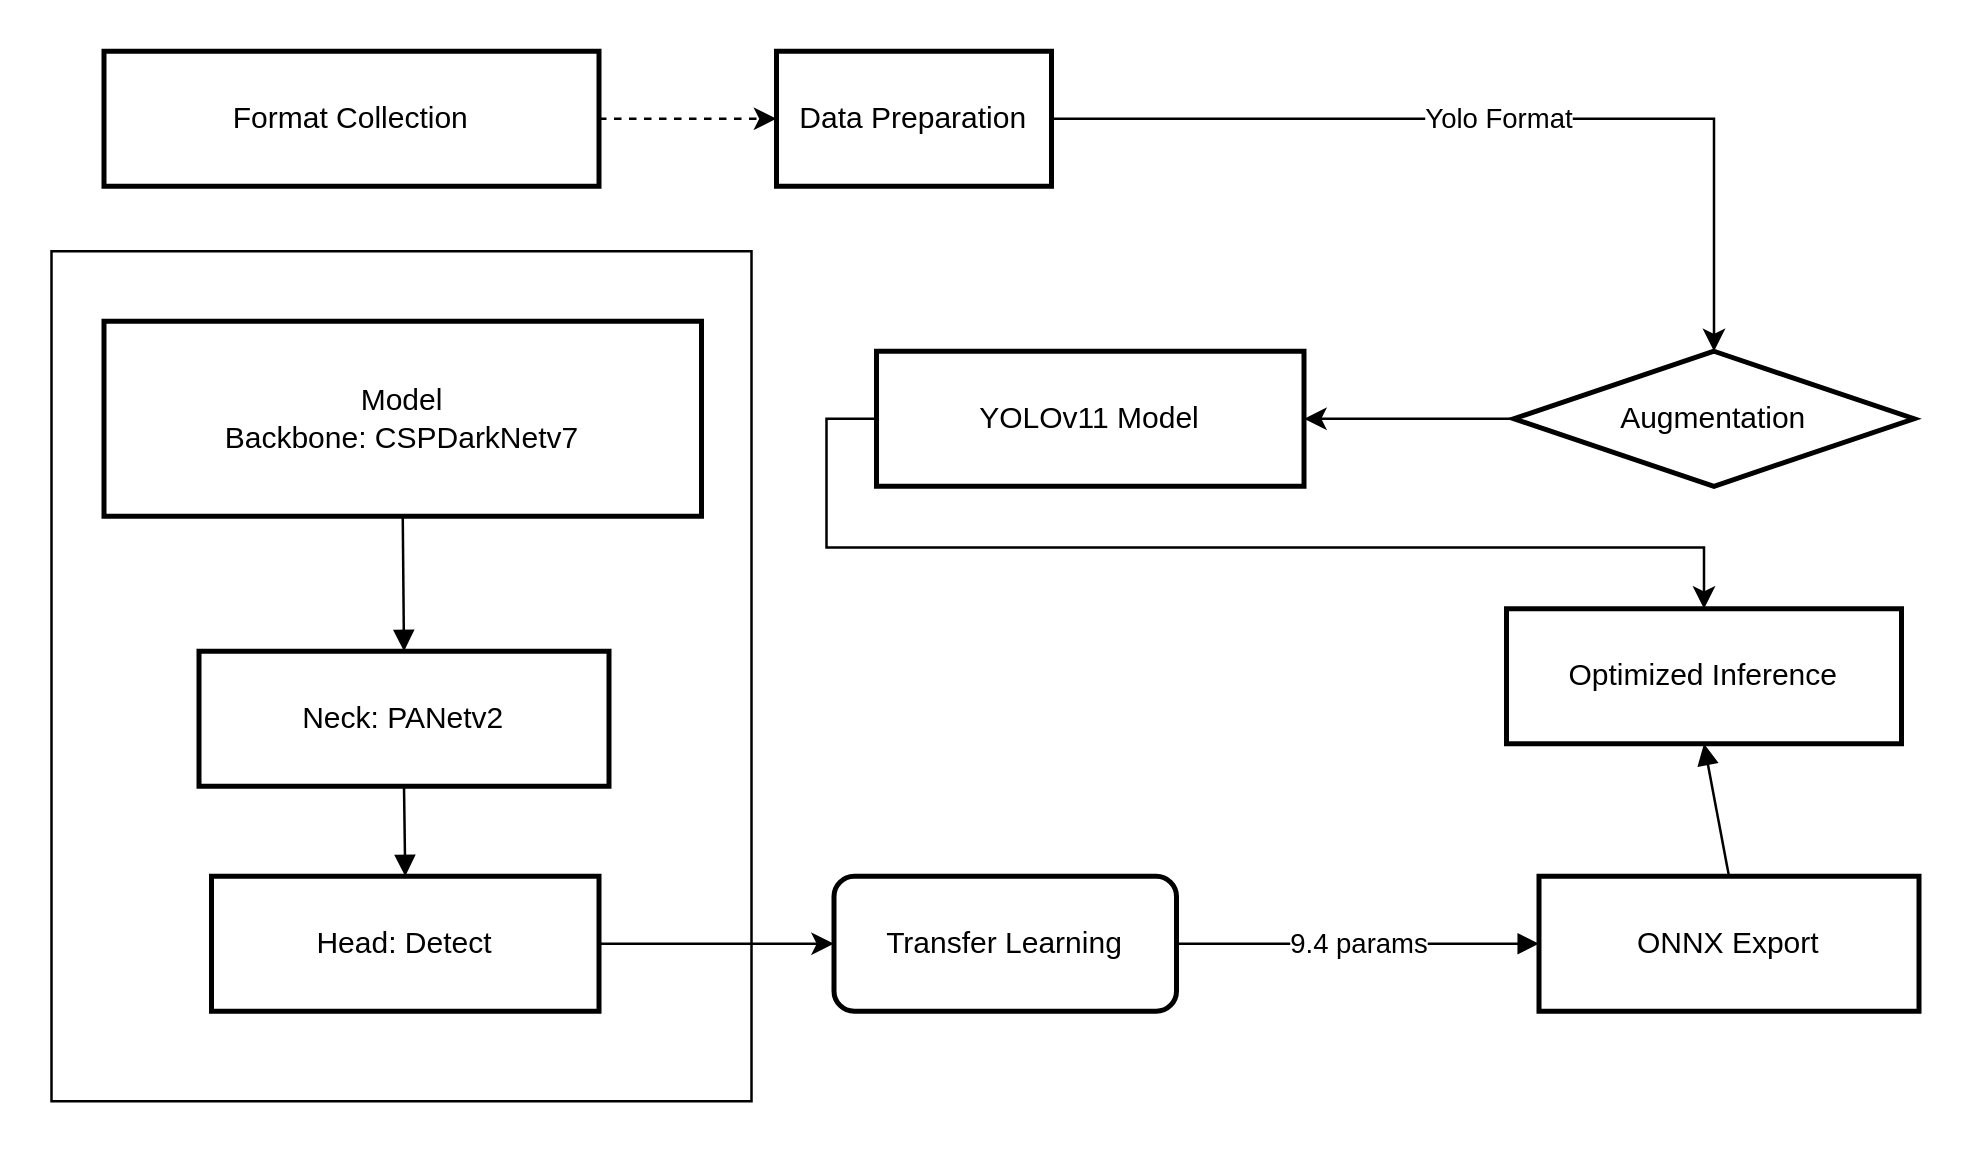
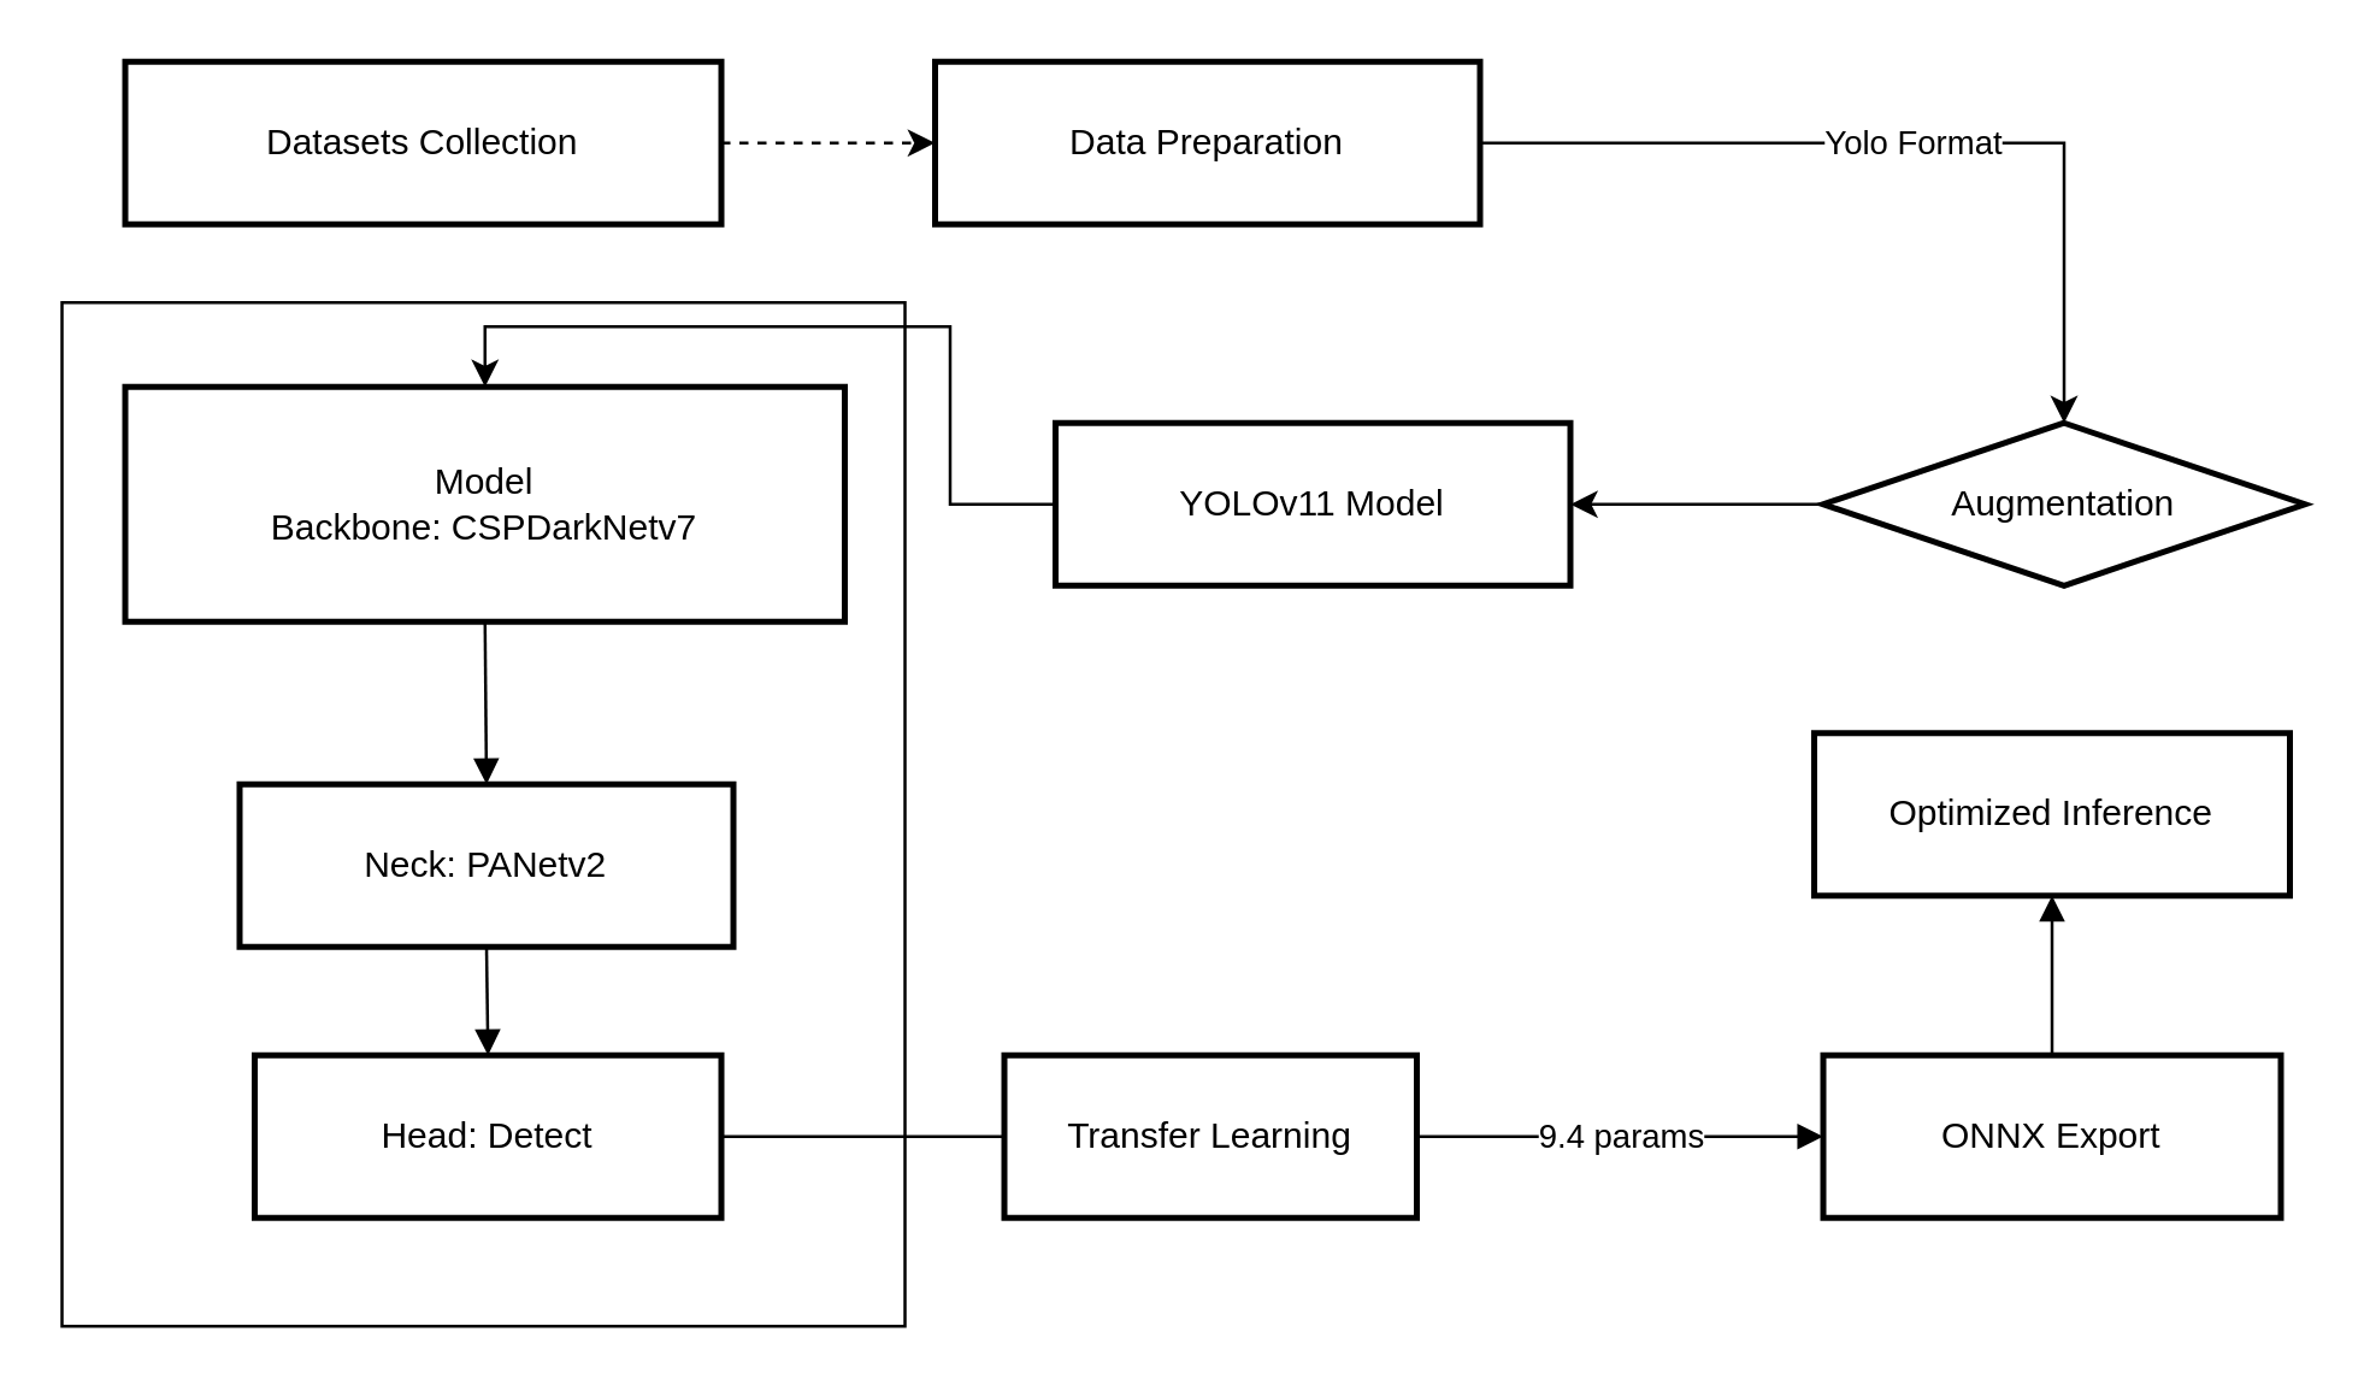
  <mxCell id="0" />
  <mxCell id="1" parent="0" />
  <mxCell id="2" value="" style="rounded=0;whiteSpace=wrap;html=1;" vertex="1" parent="1"><mxGeometry x="20" y="100" width="280" height="340" as="geometry" /></mxCell>
  <mxCell id="3" style="edgeStyle=orthogonalEdgeStyle;rounded=0;orthogonalLoop=1;jettySize=auto;html=1;exitX=1;exitY=0.5;exitDx=0;exitDy=0;entryX=0;entryY=0.5;entryDx=0;entryDy=0;dashed=1;" edge="1" parent="1" source="4" target="6"><mxGeometry relative="1" as="geometry" /></mxCell>
- <mxCell id="4" value="Format Collection" style="whiteSpace=wrap;strokeWidth=2;" vertex="1" parent="1"><mxGeometry x="41" y="20" width="198" height="54" as="geometry" /></mxCell>
+ <mxCell id="4" value="Datasets Collection" style="whiteSpace=wrap;strokeWidth=2;" vertex="1" parent="1"><mxGeometry x="41" y="20" width="198" height="54" as="geometry" /></mxCell>
  <mxCell id="5" value="Yolo Format" style="edgeStyle=orthogonalEdgeStyle;shape=connector;rounded=0;orthogonalLoop=1;jettySize=auto;html=1;exitX=1;exitY=0.5;exitDx=0;exitDy=0;entryX=0.5;entryY=0;entryDx=0;entryDy=0;strokeColor=default;align=center;verticalAlign=middle;fontFamily=Helvetica;fontSize=11;fontColor=default;labelBackgroundColor=default;endArrow=classic;" edge="1" parent="1" source="6" target="8"><mxGeometry relative="1" as="geometry" /></mxCell>
- <mxCell id="6" value="Data Preparation" style="whiteSpace=wrap;strokeWidth=2;" vertex="1" parent="1"><mxGeometry x="310" y="20" width="110" height="54" as="geometry" /></mxCell>
+ <mxCell id="6" value="Data Preparation" style="whiteSpace=wrap;strokeWidth=2;" vertex="1" parent="1"><mxGeometry x="310" y="20" width="181" height="54" as="geometry" /></mxCell>
  <mxCell id="7" style="edgeStyle=orthogonalEdgeStyle;rounded=0;orthogonalLoop=1;jettySize=auto;html=1;exitX=0;exitY=0.5;exitDx=0;exitDy=0;entryX=1;entryY=0.5;entryDx=0;entryDy=0;" edge="1" parent="1" source="8" target="10"><mxGeometry relative="1" as="geometry" /></mxCell>
  <mxCell id="8" value="Augmentation" style="rhombus;whiteSpace=wrap;strokeWidth=2;" vertex="1" parent="1"><mxGeometry x="605" y="140" width="160" height="54" as="geometry" /></mxCell>
- <mxCell id="9" style="edgeStyle=orthogonalEdgeStyle;rounded=0;orthogonalLoop=1;jettySize=auto;html=1;exitX=0;exitY=0.5;exitDx=0;exitDy=0;" edge="1" parent="1" source="10" target="19"><mxGeometry relative="1" as="geometry" /></mxCell>
+ <mxCell id="9" style="edgeStyle=orthogonalEdgeStyle;rounded=0;orthogonalLoop=1;jettySize=auto;html=1;exitX=0;exitY=0.5;exitDx=0;exitDy=0;entryX=0.5;entryY=0;entryDx=0;entryDy=0;" edge="1" parent="1" source="10" target="11"><mxGeometry relative="1" as="geometry" /></mxCell>
  <mxCell id="10" value="YOLOv11 Model" style="whiteSpace=wrap;strokeWidth=2;" vertex="1" parent="1"><mxGeometry x="350" y="140" width="171" height="54" as="geometry" /></mxCell>
  <mxCell id="11" value="Model&#10;Backbone: CSPDarkNetv7" style="whiteSpace=wrap;strokeWidth=2;" vertex="1" parent="1"><mxGeometry x="41" y="128" width="239" height="78" as="geometry" /></mxCell>
  <mxCell id="12" value="Neck: PANetv2" style="whiteSpace=wrap;strokeWidth=2;" vertex="1" parent="1"><mxGeometry x="79" y="260" width="164" height="54" as="geometry" /></mxCell>
- <mxCell id="13" value="" style="edgeStyle=orthogonalEdgeStyle;rounded=0;orthogonalLoop=1;jettySize=auto;html=1;" edge="1" parent="1" source="14" target="16"><mxGeometry relative="1" as="geometry" /></mxCell>
+ <mxCell id="13" value="" style="edgeStyle=orthogonalEdgeStyle;rounded=0;orthogonalLoop=1;jettySize=auto;html=1;endArrow=none;" edge="1" parent="1" source="14" target="16"><mxGeometry relative="1" as="geometry" /></mxCell>
  <mxCell id="14" value="Head: Detect" style="whiteSpace=wrap;strokeWidth=2;" vertex="1" parent="1"><mxGeometry x="84" y="350" width="155" height="54" as="geometry" /></mxCell>
  <mxCell id="15" value="9.4 params" style="edgeStyle=none;shape=connector;curved=1;rounded=0;orthogonalLoop=1;jettySize=auto;html=1;exitX=1;exitY=0.5;exitDx=0;exitDy=0;entryX=0;entryY=0.5;entryDx=0;entryDy=0;strokeColor=default;align=center;verticalAlign=middle;fontFamily=Helvetica;fontSize=11;fontColor=default;labelBackgroundColor=default;startArrow=none;endArrow=block;" edge="1" parent="1" source="16" target="18"><mxGeometry relative="1" as="geometry" /></mxCell>
- <mxCell id="16" value="Transfer Learning" style="whiteSpace=wrap;strokeWidth=2;rounded=1;" vertex="1" parent="1"><mxGeometry x="333" y="350" width="137" height="54" as="geometry" /></mxCell>
+ <mxCell id="16" value="Transfer Learning" style="whiteSpace=wrap;strokeWidth=2;" vertex="1" parent="1"><mxGeometry x="333" y="350" width="137" height="54" as="geometry" /></mxCell>
  <mxCell id="17" style="edgeStyle=none;shape=connector;curved=1;rounded=0;orthogonalLoop=1;jettySize=auto;html=1;exitX=0.5;exitY=0;exitDx=0;exitDy=0;entryX=0.5;entryY=1;entryDx=0;entryDy=0;strokeColor=default;align=center;verticalAlign=middle;fontFamily=Helvetica;fontSize=11;fontColor=default;labelBackgroundColor=default;startArrow=none;endArrow=block;" edge="1" parent="1" source="18" target="19"><mxGeometry relative="1" as="geometry" /></mxCell>
- <mxCell id="18" value="ONNX Export" style="whiteSpace=wrap;strokeWidth=2;" vertex="1" parent="1"><mxGeometry x="615" y="350" width="152" height="54" as="geometry" /></mxCell>
+ <mxCell id="18" value="ONNX Export" style="whiteSpace=wrap;strokeWidth=2;" vertex="1" parent="1"><mxGeometry x="605" y="350" width="152" height="54" as="geometry" /></mxCell>
  <mxCell id="19" value="Optimized Inference" style="whiteSpace=wrap;strokeWidth=2;" vertex="1" parent="1"><mxGeometry x="602" y="243" width="158" height="54" as="geometry" /></mxCell>
  <mxCell id="20" value="" style="curved=1;startArrow=none;endArrow=block;exitX=0.5;exitY=1;entryX=0.5;entryY=0;rounded=0;" edge="1" parent="1" source="11" target="12"><mxGeometry relative="1" as="geometry"><Array as="points" /></mxGeometry></mxCell>
  <mxCell id="21" value="" style="curved=1;startArrow=none;endArrow=block;exitX=0.5;exitY=1;entryX=0.5;entryY=0;rounded=0;" edge="1" parent="1" source="12" target="14"><mxGeometry relative="1" as="geometry"><Array as="points" /></mxGeometry></mxCell>
